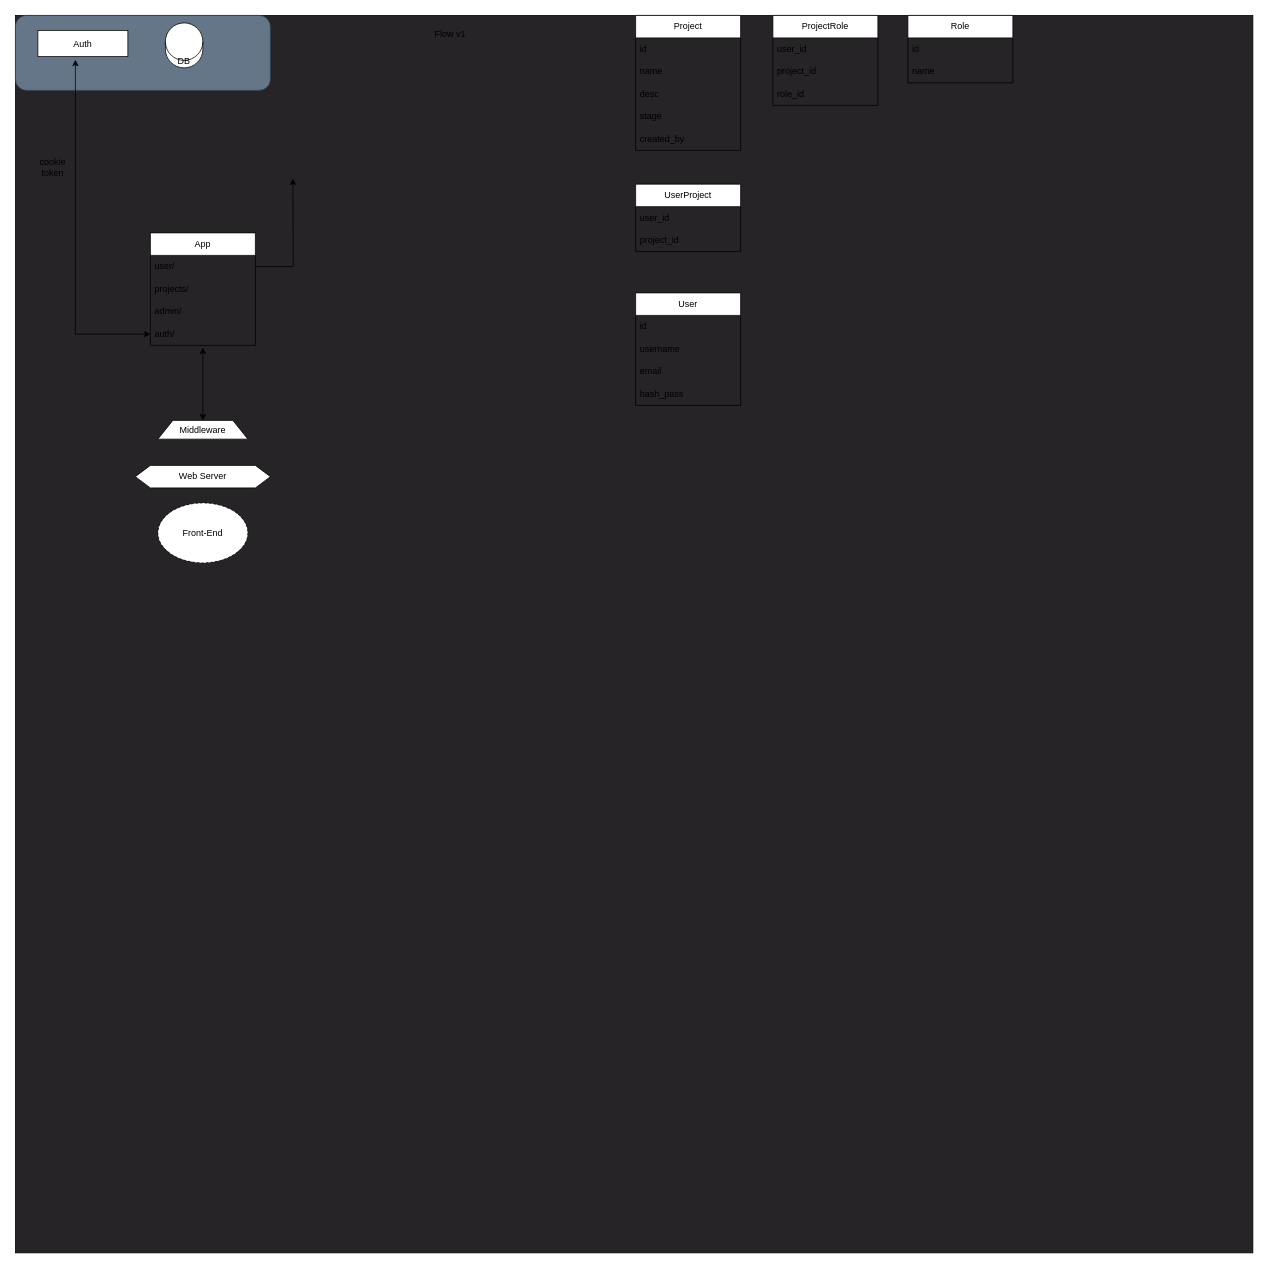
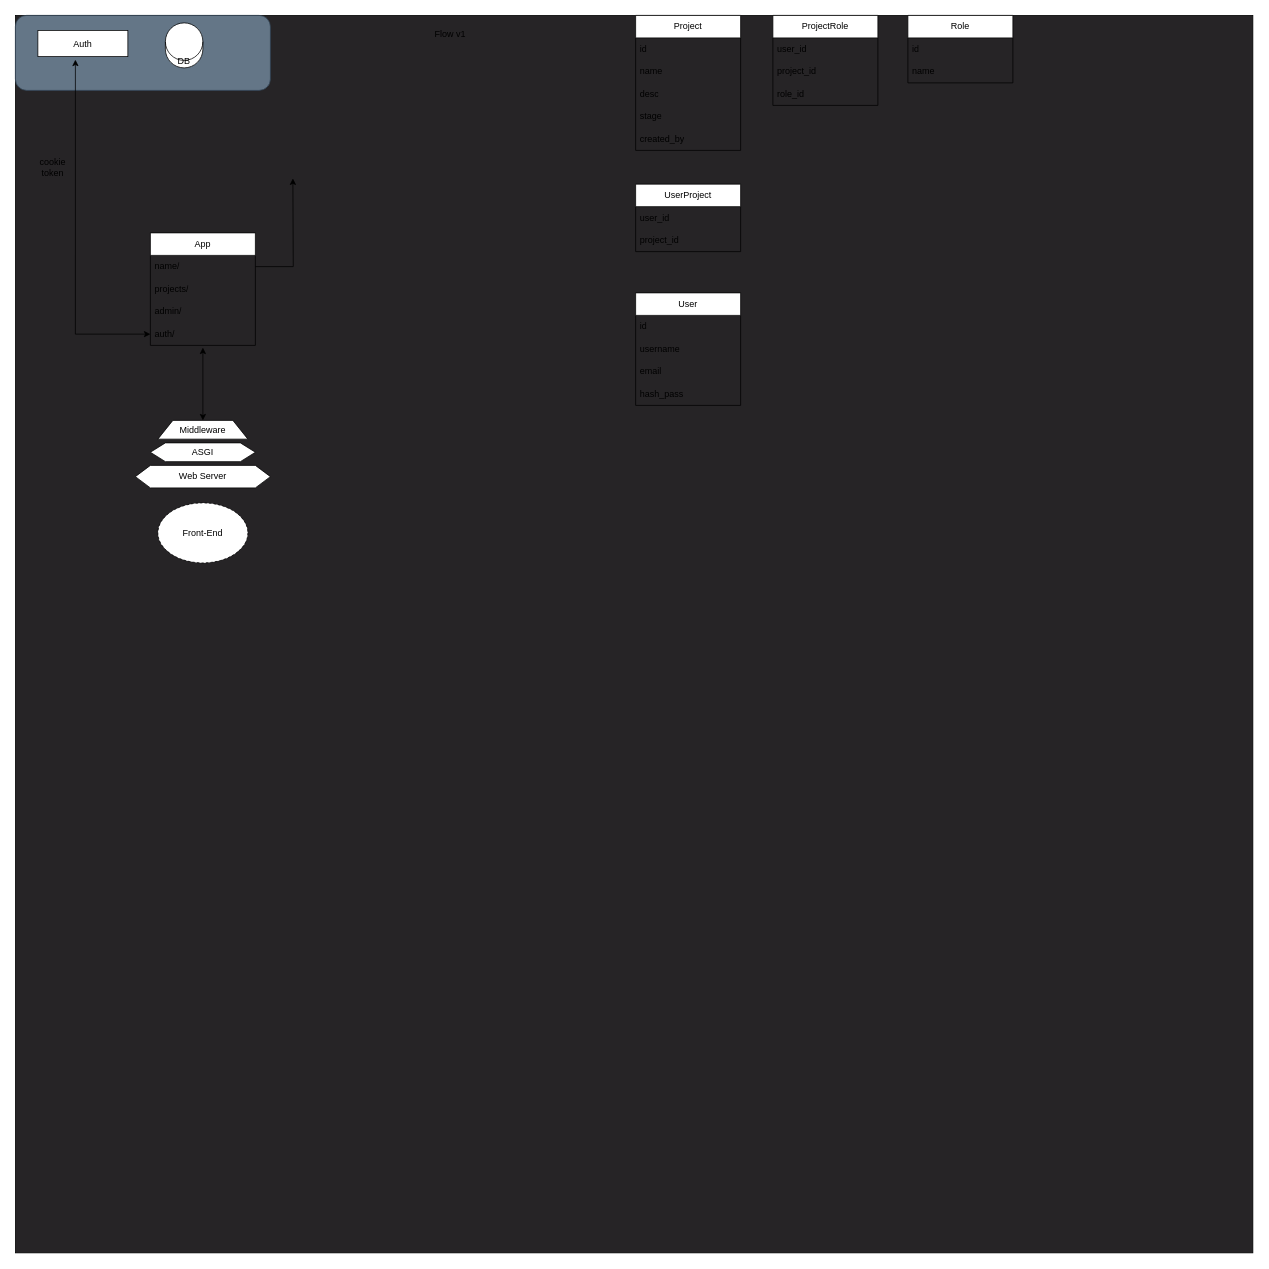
  <mxCell id="0" />
  <mxCell id="1" parent="0" />
  <mxCell id="2" value="" style="whiteSpace=wrap;html=1;aspect=fixed;gradientColor=none;fillColor=#262426;" vertex="1" parent="1"><mxGeometry width="1650" height="1650" as="geometry" x="20" y="20" /></mxCell>
  <mxCell id="3" value="" style="rounded=1;whiteSpace=wrap;html=1;fillColor=#647687;fontColor=#ffffff;strokeColor=#314354;" vertex="1" parent="1"><mxGeometry width="340" height="100" as="geometry" x="20" y="20" /></mxCell>
  <mxCell id="4" value="Auth" style="rounded=0;whiteSpace=wrap;html=1;" vertex="1" parent="1"><mxGeometry x="50" y="40" width="120" height="35" as="geometry" /></mxCell>
  <mxCell id="5" value="DB" style="shape=cylinder3;whiteSpace=wrap;html=1;boundedLbl=1;backgroundOutline=1;size=25;" vertex="1" parent="1"><mxGeometry x="220" y="30" width="50" height="60" as="geometry" /></mxCell>
  <mxCell id="6" value="cookie&lt;div&gt;token&lt;div&gt;&lt;br&gt;&lt;/div&gt;&lt;/div&gt;" style="text;html=1;align=center;verticalAlign=middle;whiteSpace=wrap;rounded=0;" vertex="1" parent="1"><mxGeometry x="40" y="215" width="60" height="30" as="geometry" /></mxCell>
  <mxCell id="7" value="App" style="swimlane;fontStyle=0;childLayout=stackLayout;horizontal=1;startSize=30;horizontalStack=0;resizeParent=1;resizeParentMax=0;resizeLast=0;collapsible=1;marginBottom=0;whiteSpace=wrap;html=1;" vertex="1" parent="1"><mxGeometry x="200" y="310" width="140" height="150" as="geometry"><mxRectangle x="560" y="70" width="60" height="30" as="alternateBounds" /></mxGeometry></mxCell>
- <mxCell id="8" value="user/" style="text;strokeColor=none;fillColor=none;align=left;verticalAlign=middle;spacingLeft=4;spacingRight=4;overflow=hidden;points=[[0,0.5],[1,0.5]];portConstraint=eastwest;rotatable=0;whiteSpace=wrap;html=1;" vertex="1" parent="7"><mxGeometry y="30" width="140" height="30" as="geometry" /></mxCell>
+ <mxCell id="8" value="name/" style="text;strokeColor=none;fillColor=none;align=left;verticalAlign=middle;spacingLeft=4;spacingRight=4;overflow=hidden;points=[[0,0.5],[1,0.5]];portConstraint=eastwest;rotatable=0;whiteSpace=wrap;html=1;" vertex="1" parent="7"><mxGeometry y="30" width="140" height="30" as="geometry" /></mxCell>
  <mxCell id="9" value="projects/" style="text;strokeColor=none;fillColor=none;align=left;verticalAlign=middle;spacingLeft=4;spacingRight=4;overflow=hidden;points=[[0,0.5],[1,0.5]];portConstraint=eastwest;rotatable=0;whiteSpace=wrap;html=1;" vertex="1" parent="7"><mxGeometry y="60" width="140" height="30" as="geometry" /></mxCell>
  <mxCell id="10" value="admin/" style="text;strokeColor=none;fillColor=none;align=left;verticalAlign=middle;spacingLeft=4;spacingRight=4;overflow=hidden;points=[[0,0.5],[1,0.5]];portConstraint=eastwest;rotatable=0;whiteSpace=wrap;html=1;" vertex="1" parent="7"><mxGeometry y="90" width="140" height="30" as="geometry" /></mxCell>
  <mxCell id="11" value="auth/" style="text;strokeColor=none;fillColor=none;align=left;verticalAlign=middle;spacingLeft=4;spacingRight=4;overflow=hidden;points=[[0,0.5],[1,0.5]];portConstraint=eastwest;rotatable=0;whiteSpace=wrap;html=1;" vertex="1" parent="7"><mxGeometry y="120" width="140" height="30" as="geometry" /></mxCell>
  <mxCell id="12" value="Project" style="swimlane;fontStyle=0;childLayout=stackLayout;horizontal=1;startSize=30;horizontalStack=0;resizeParent=1;resizeParentMax=0;resizeLast=0;collapsible=1;marginBottom=0;whiteSpace=wrap;html=1;" vertex="1" parent="1"><mxGeometry x="847" width="140" height="180" as="geometry" y="20" /></mxCell>
  <mxCell id="13" value="id" style="text;strokeColor=none;fillColor=none;align=left;verticalAlign=middle;spacingLeft=4;spacingRight=4;overflow=hidden;points=[[0,0.5],[1,0.5]];portConstraint=eastwest;rotatable=0;whiteSpace=wrap;html=1;" vertex="1" parent="12"><mxGeometry y="30" width="140" height="30" as="geometry" /></mxCell>
  <mxCell id="14" value="name" style="text;strokeColor=none;fillColor=none;align=left;verticalAlign=middle;spacingLeft=4;spacingRight=4;overflow=hidden;points=[[0,0.5],[1,0.5]];portConstraint=eastwest;rotatable=0;whiteSpace=wrap;html=1;" vertex="1" parent="12"><mxGeometry y="60" width="140" height="30" as="geometry" /></mxCell>
  <mxCell id="15" value="desc" style="text;strokeColor=none;fillColor=none;align=left;verticalAlign=middle;spacingLeft=4;spacingRight=4;overflow=hidden;points=[[0,0.5],[1,0.5]];portConstraint=eastwest;rotatable=0;whiteSpace=wrap;html=1;" vertex="1" parent="12"><mxGeometry y="90" width="140" height="30" as="geometry" /></mxCell>
  <mxCell id="16" value="stage" style="text;strokeColor=none;fillColor=none;align=left;verticalAlign=middle;spacingLeft=4;spacingRight=4;overflow=hidden;points=[[0,0.5],[1,0.5]];portConstraint=eastwest;rotatable=0;whiteSpace=wrap;html=1;" vertex="1" parent="12"><mxGeometry y="120" width="140" height="30" as="geometry" /></mxCell>
  <mxCell id="17" value="created_by" style="text;strokeColor=none;fillColor=none;align=left;verticalAlign=middle;spacingLeft=4;spacingRight=4;overflow=hidden;points=[[0,0.5],[1,0.5]];portConstraint=eastwest;rotatable=0;whiteSpace=wrap;html=1;" vertex="1" parent="12"><mxGeometry y="150" width="140" height="30" as="geometry" /></mxCell>
  <mxCell id="18" value="User" style="swimlane;fontStyle=0;childLayout=stackLayout;horizontal=1;startSize=30;horizontalStack=0;resizeParent=1;resizeParentMax=0;resizeLast=0;collapsible=1;marginBottom=0;whiteSpace=wrap;html=1;" vertex="1" parent="1"><mxGeometry x="847" y="390" width="140" height="150" as="geometry" /></mxCell>
  <mxCell id="19" value="id" style="text;strokeColor=none;fillColor=none;align=left;verticalAlign=middle;spacingLeft=4;spacingRight=4;overflow=hidden;points=[[0,0.5],[1,0.5]];portConstraint=eastwest;rotatable=0;whiteSpace=wrap;html=1;" vertex="1" parent="18"><mxGeometry y="30" width="140" height="30" as="geometry" /></mxCell>
  <mxCell id="20" value="username" style="text;strokeColor=none;fillColor=none;align=left;verticalAlign=middle;spacingLeft=4;spacingRight=4;overflow=hidden;points=[[0,0.5],[1,0.5]];portConstraint=eastwest;rotatable=0;whiteSpace=wrap;html=1;" vertex="1" parent="18"><mxGeometry y="60" width="140" height="30" as="geometry" /></mxCell>
  <mxCell id="21" value="email" style="text;strokeColor=none;fillColor=none;align=left;verticalAlign=middle;spacingLeft=4;spacingRight=4;overflow=hidden;points=[[0,0.5],[1,0.5]];portConstraint=eastwest;rotatable=0;whiteSpace=wrap;html=1;" vertex="1" parent="18"><mxGeometry y="90" width="140" height="30" as="geometry" /></mxCell>
  <mxCell id="22" value="hash_pass" style="text;strokeColor=none;fillColor=none;align=left;verticalAlign=middle;spacingLeft=4;spacingRight=4;overflow=hidden;points=[[0,0.5],[1,0.5]];portConstraint=eastwest;rotatable=0;whiteSpace=wrap;html=1;" vertex="1" parent="18"><mxGeometry y="120" width="140" height="30" as="geometry" /></mxCell>
  <mxCell id="23" value="Role" style="swimlane;fontStyle=0;childLayout=stackLayout;horizontal=1;startSize=30;horizontalStack=0;resizeParent=1;resizeParentMax=0;resizeLast=0;collapsible=1;marginBottom=0;whiteSpace=wrap;html=1;" vertex="1" parent="1"><mxGeometry x="1210" width="140" height="90" as="geometry" y="20" /></mxCell>
  <mxCell id="24" value="id" style="text;strokeColor=none;fillColor=none;align=left;verticalAlign=middle;spacingLeft=4;spacingRight=4;overflow=hidden;points=[[0,0.5],[1,0.5]];portConstraint=eastwest;rotatable=0;whiteSpace=wrap;html=1;" vertex="1" parent="23"><mxGeometry y="30" width="140" height="30" as="geometry" /></mxCell>
  <mxCell id="25" value="name" style="text;strokeColor=none;fillColor=none;align=left;verticalAlign=middle;spacingLeft=4;spacingRight=4;overflow=hidden;points=[[0,0.5],[1,0.5]];portConstraint=eastwest;rotatable=0;whiteSpace=wrap;html=1;" vertex="1" parent="23"><mxGeometry y="60" width="140" height="30" as="geometry" /></mxCell>
  <mxCell id="26" value="UserProject" style="swimlane;fontStyle=0;childLayout=stackLayout;horizontal=1;startSize=30;horizontalStack=0;resizeParent=1;resizeParentMax=0;resizeLast=0;collapsible=1;marginBottom=0;whiteSpace=wrap;html=1;" vertex="1" parent="1"><mxGeometry x="847" y="245" width="140" height="90" as="geometry" /></mxCell>
  <mxCell id="27" value="user_id" style="text;strokeColor=none;fillColor=none;align=left;verticalAlign=middle;spacingLeft=4;spacingRight=4;overflow=hidden;points=[[0,0.5],[1,0.5]];portConstraint=eastwest;rotatable=0;whiteSpace=wrap;html=1;" vertex="1" parent="26"><mxGeometry y="30" width="140" height="30" as="geometry" /></mxCell>
  <mxCell id="28" value="project_id" style="text;strokeColor=none;fillColor=none;align=left;verticalAlign=middle;spacingLeft=4;spacingRight=4;overflow=hidden;points=[[0,0.5],[1,0.5]];portConstraint=eastwest;rotatable=0;whiteSpace=wrap;html=1;" vertex="1" parent="26"><mxGeometry y="60" width="140" height="30" as="geometry" /></mxCell>
  <mxCell id="29" value="ProjectRole" style="swimlane;fontStyle=0;childLayout=stackLayout;horizontal=1;startSize=30;horizontalStack=0;resizeParent=1;resizeParentMax=0;resizeLast=0;collapsible=1;marginBottom=0;whiteSpace=wrap;html=1;" vertex="1" parent="1"><mxGeometry x="1030" width="140" height="120" as="geometry" y="20" /></mxCell>
  <mxCell id="30" value="user_id" style="text;strokeColor=none;fillColor=none;align=left;verticalAlign=middle;spacingLeft=4;spacingRight=4;overflow=hidden;points=[[0,0.5],[1,0.5]];portConstraint=eastwest;rotatable=0;whiteSpace=wrap;html=1;" vertex="1" parent="29"><mxGeometry y="30" width="140" height="30" as="geometry" /></mxCell>
  <mxCell id="31" value="project_id" style="text;strokeColor=none;fillColor=none;align=left;verticalAlign=middle;spacingLeft=4;spacingRight=4;overflow=hidden;points=[[0,0.5],[1,0.5]];portConstraint=eastwest;rotatable=0;whiteSpace=wrap;html=1;" vertex="1" parent="29"><mxGeometry y="60" width="140" height="30" as="geometry" /></mxCell>
  <mxCell id="32" value="role_id" style="text;strokeColor=none;fillColor=none;align=left;verticalAlign=middle;spacingLeft=4;spacingRight=4;overflow=hidden;points=[[0,0.5],[1,0.5]];portConstraint=eastwest;rotatable=0;whiteSpace=wrap;html=1;" vertex="1" parent="29"><mxGeometry y="90" width="140" height="30" as="geometry" /></mxCell>
  <mxCell id="33" value="Web Server" style="shape=hexagon;perimeter=hexagonPerimeter2;whiteSpace=wrap;html=1;fixedSize=1;" vertex="1" parent="1"><mxGeometry x="180" y="620" width="180" height="30" as="geometry" /></mxCell>
  <mxCell id="34" value="Front-End" style="ellipse;whiteSpace=wrap;html=1;dashed=1;" vertex="1" parent="1"><mxGeometry x="210" y="670" width="120" height="80" as="geometry" /></mxCell>
+ <mxCell id="35" value="ASGI" style="shape=hexagon;perimeter=hexagonPerimeter2;whiteSpace=wrap;html=1;fixedSize=1;" vertex="1" parent="1"><mxGeometry x="200" y="590" width="140" height="25" as="geometry" /></mxCell>
  <mxCell id="36" value="Middleware" style="shape=trapezoid;perimeter=trapezoidPerimeter;whiteSpace=wrap;html=1;fixedSize=1;" vertex="1" parent="1"><mxGeometry x="210" y="560" width="120" height="25" as="geometry" /></mxCell>
  <mxCell id="37" style="edgeStyle=orthogonalEdgeStyle;rounded=0;orthogonalLoop=1;jettySize=auto;html=1;entryX=0.417;entryY=1.117;entryDx=0;entryDy=0;entryPerimeter=0;startArrow=classic;startFill=1;" edge="1" parent="1" source="11" target="4"><mxGeometry relative="1" as="geometry" /></mxCell>
  <mxCell id="38" value="" style="endArrow=classic;startArrow=classic;html=1;rounded=0;exitX=0.5;exitY=0;exitDx=0;exitDy=0;" edge="1" parent="1" source="36"><mxGeometry width="50" height="50" relative="1" as="geometry"><mxPoint x="610" y="410" as="sourcePoint" /><mxPoint x="270" y="463" as="targetPoint" /></mxGeometry></mxCell>
  <mxCell id="39" style="edgeStyle=orthogonalEdgeStyle;rounded=0;orthogonalLoop=1;jettySize=auto;html=1;exitX=1;exitY=0.5;exitDx=0;exitDy=0;entryX=0;entryY=0.25;entryDx=0;entryDy=0;" edge="1" parent="1" source="8"><mxGeometry relative="1" as="geometry"><mxPoint x="390" y="237.5" as="targetPoint" /></mxGeometry></mxCell>
  <mxCell id="40" value="Flow v1" style="text;html=1;align=center;verticalAlign=middle;whiteSpace=wrap;rounded=0;" vertex="1" parent="1"><mxGeometry x="570" y="30" width="60" height="30" as="geometry" /></mxCell>
